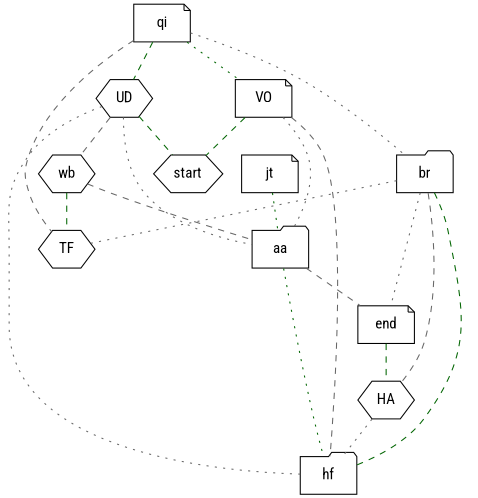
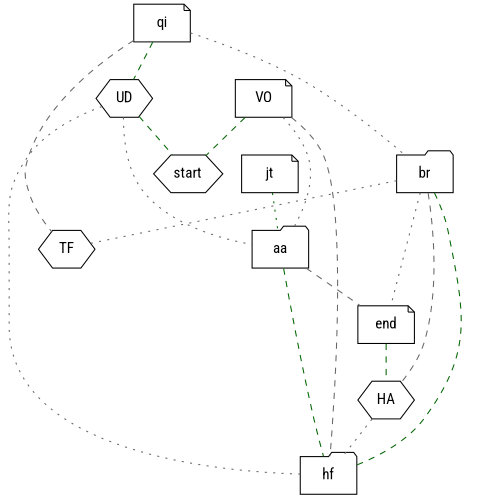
  graph {
    fontname="Roboto Condensed"
    node [fontname="Roboto Condensed" shape=hexagon]
    edge [color=gray40 fontname="Roboto Condensed" style=dashed]
    qi [shape=note]
    UD
    br [shape=folder]
    TF
    VO [shape=note]
    aa [shape=folder]
    start
    hf [shape=folder]
-   wb
    end [shape=note]
    HA
    jt [shape=note]
    qi -- UD [color=darkgreen]
    qi -- br [style=dotted]
    qi -- TF
-   qi -- VO [color=darkgreen style=dotted]
    UD -- aa [style=dotted]
    UD -- start [color=darkgreen]
    UD -- hf [style=dotted]
-   UD -- wb
    br -- TF [style=dotted]
    br -- hf [color=darkgreen]
    br -- end [style=dotted]
    br -- HA
    VO -- aa [style=dotted]
    VO -- start [color=darkgreen]
    VO -- hf
-   aa -- hf [color=darkgreen style=dotted]
+   aa -- hf [color=darkgreen]
    aa -- end
-   wb -- TF [color=darkgreen]
-   wb -- aa
    end -- HA [color=darkgreen]
    HA -- hf [style=dotted]
    jt -- aa [color=darkgreen style=dotted]
  }
